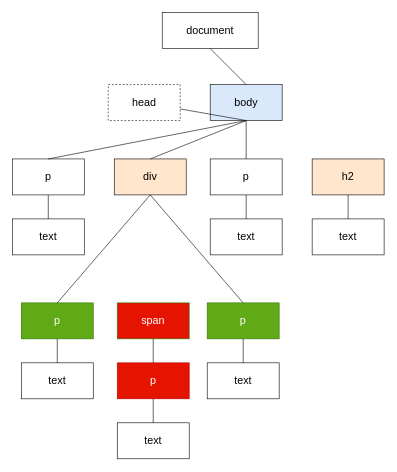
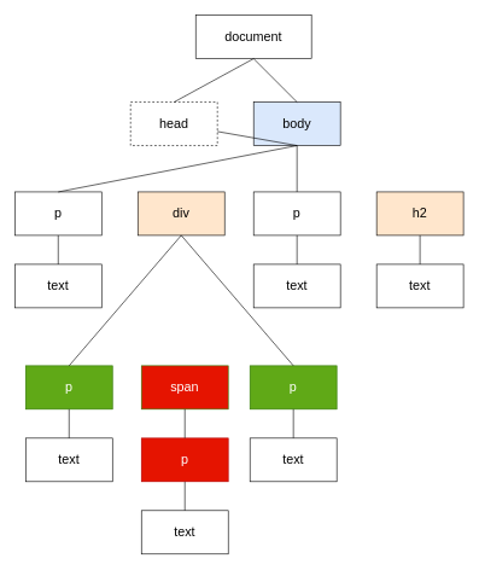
  <mxCell id="0" />
  <mxCell id="1" parent="0" />
  <mxCell id="2" value="document" style="rounded=0;whiteSpace=wrap;html=1;fontSize=18;" vertex="1" parent="1"><mxGeometry x="270" y="20" width="160" height="60" as="geometry" /></mxCell>
  <mxCell id="3" value="head" style="rounded=0;whiteSpace=wrap;html=1;fontSize=18;dashed=1;" vertex="1" parent="1"><mxGeometry x="180" y="140" width="120" height="60" as="geometry" /></mxCell>
  <mxCell id="4" value="body" style="rounded=0;whiteSpace=wrap;html=1;fontSize=18;fillColor=#dae8fc;" vertex="1" parent="1"><mxGeometry x="350" y="140" width="120" height="60" as="geometry" /></mxCell>
  <mxCell id="5" value="h2" style="rounded=0;whiteSpace=wrap;html=1;fontSize=18;fillColor=#ffe6cc;" vertex="1" parent="1"><mxGeometry x="520" y="264" width="120" height="60" as="geometry" /></mxCell>
  <mxCell id="6" value="text" style="rounded=0;whiteSpace=wrap;html=1;fontSize=18;" vertex="1" parent="1"><mxGeometry x="520" y="364" width="120" height="60" as="geometry" /></mxCell>
  <mxCell id="7" value="p" style="rounded=0;whiteSpace=wrap;html=1;fontSize=18;" vertex="1" parent="1"><mxGeometry x="350" y="264" width="120" height="60" as="geometry" /></mxCell>
  <mxCell id="8" value="div" style="rounded=0;whiteSpace=wrap;html=1;fontSize=18;fillColor=#ffe6cc;" vertex="1" parent="1"><mxGeometry x="190" y="264" width="120" height="60" as="geometry" /></mxCell>
  <mxCell id="9" value="text" style="rounded=0;whiteSpace=wrap;html=1;fontSize=18;" vertex="1" parent="1"><mxGeometry x="350" y="364" width="120" height="60" as="geometry" /></mxCell>
  <mxCell id="10" value="p" style="rounded=0;whiteSpace=wrap;html=1;fontSize=18;fillColor=#60a917;strokeColor=#2D7600;fontColor=#ffffff;" vertex="1" parent="1"><mxGeometry x="345" y="504" width="120" height="60" as="geometry" /></mxCell>
  <mxCell id="11" value="text" style="rounded=0;whiteSpace=wrap;html=1;fontSize=18;" vertex="1" parent="1"><mxGeometry x="345" y="604" width="120" height="60" as="geometry" /></mxCell>
  <mxCell id="12" value="span" style="rounded=0;whiteSpace=wrap;html=1;fontSize=18;fillColor=#e51400;strokeColor=#2D7600;fontColor=#ffffff;" vertex="1" parent="1"><mxGeometry x="195" y="504" width="120" height="60" as="geometry" /></mxCell>
  <mxCell id="13" value="p" style="rounded=0;whiteSpace=wrap;html=1;fontSize=18;fillColor=#e51400;strokeColor=#B20000;fontColor=#ffffff;" vertex="1" parent="1"><mxGeometry x="195" y="604" width="120" height="60" as="geometry" /></mxCell>
  <mxCell id="14" value="text" style="rounded=0;whiteSpace=wrap;html=1;fontSize=18;" vertex="1" parent="1"><mxGeometry x="195" y="704" width="120" height="60" as="geometry" /></mxCell>
  <mxCell id="15" value="p" style="rounded=0;whiteSpace=wrap;html=1;fontSize=18;fillColor=#60a917;strokeColor=#2D7600;fontColor=#ffffff;" vertex="1" parent="1"><mxGeometry x="35" y="504" width="120" height="60" as="geometry" /></mxCell>
  <mxCell id="16" value="text" style="rounded=0;whiteSpace=wrap;html=1;fontSize=18;" vertex="1" parent="1"><mxGeometry x="35" y="604" width="120" height="60" as="geometry" /></mxCell>
  <mxCell id="17" value="p" style="rounded=0;whiteSpace=wrap;html=1;fontSize=18;" vertex="1" parent="1"><mxGeometry x="20" y="264" width="120" height="60" as="geometry" /></mxCell>
  <mxCell id="18" value="text" style="rounded=0;whiteSpace=wrap;html=1;fontSize=18;" vertex="1" parent="1"><mxGeometry x="20" y="364" width="120" height="60" as="geometry" /></mxCell>
  <mxCell id="19" value="" style="endArrow=none;html=1;fontSize=18;entryX=0.5;entryY=1;entryDx=0;entryDy=0;" edge="1" parent="1" target="2"><mxGeometry width="50" height="50" relative="1" as="geometry"><mxPoint x="410" y="140" as="sourcePoint" /><mxPoint x="350" y="290" as="targetPoint" /></mxGeometry></mxCell>
+ <mxCell id="20" value="" style="endArrow=none;html=1;fontSize=18;entryX=0.5;entryY=1;entryDx=0;entryDy=0;exitX=0.5;exitY=0;exitDx=0;exitDy=0;" edge="1" parent="1" source="3" target="2"><mxGeometry width="50" height="50" relative="1" as="geometry"><mxPoint x="300" y="490" as="sourcePoint" /><mxPoint x="350" y="440" as="targetPoint" /></mxGeometry></mxCell>
  <mxCell id="21" value="" style="endArrow=none;html=1;fontSize=18;entryX=0.5;entryY=1;entryDx=0;entryDy=0;exitX=0.5;exitY=0;exitDx=0;exitDy=0;" edge="1" parent="1" source="17" target="4"><mxGeometry width="50" height="50" relative="1" as="geometry"><mxPoint x="300" y="494" as="sourcePoint" /><mxPoint x="350" y="444" as="targetPoint" /></mxGeometry></mxCell>
  <mxCell id="22" value="" style="endArrow=none;html=1;fontSize=18;entryX=0.5;entryY=1;entryDx=0;entryDy=0;exitX=0.5;exitY=0;exitDx=0;exitDy=0;" edge="1" parent="1" source="9" target="7"><mxGeometry width="50" height="50" relative="1" as="geometry"><mxPoint x="350" y="554" as="sourcePoint" /><mxPoint x="400" y="504" as="targetPoint" /></mxGeometry></mxCell>
- <mxCell id="23" value="" style="endArrow=none;html=1;fontSize=18;entryX=0.5;entryY=1;entryDx=0;entryDy=0;exitX=0.5;exitY=0;exitDx=0;exitDy=0;" edge="1" parent="1" source="8" target="4"><mxGeometry width="50" height="50" relative="1" as="geometry"><mxPoint x="350" y="574" as="sourcePoint" /><mxPoint x="400" y="524" as="targetPoint" /></mxGeometry></mxCell>
  <mxCell id="24" value="" style="endArrow=none;html=1;fontSize=18;entryX=0.5;entryY=1;entryDx=0;entryDy=0;exitX=0.5;exitY=0;exitDx=0;exitDy=0;" edge="1" parent="1" source="6" target="5"><mxGeometry width="50" height="50" relative="1" as="geometry"><mxPoint x="330" y="524" as="sourcePoint" /><mxPoint x="380" y="474" as="targetPoint" /></mxGeometry></mxCell>
  <mxCell id="25" value="" style="endArrow=none;html=1;fontSize=18;entryX=0.5;entryY=1;entryDx=0;entryDy=0;" edge="1" parent="1" target="4"><mxGeometry width="50" height="50" relative="1" as="geometry"><mxPoint x="410" y="264" as="sourcePoint" /><mxPoint x="430" y="514" as="targetPoint" /></mxGeometry></mxCell>
  <mxCell id="26" value="" style="endArrow=none;html=1;fontSize=18;exitX=0.5;exitY=1;exitDx=0;exitDy=0;" edge="1" parent="1" source="4" target="3"><mxGeometry width="50" height="50" relative="1" as="geometry"><mxPoint x="590" y="214" as="sourcePoint" /><mxPoint x="640" y="164" as="targetPoint" /></mxGeometry></mxCell>
  <mxCell id="27" value="" style="endArrow=none;html=1;fontSize=18;exitX=0.5;exitY=0;exitDx=0;exitDy=0;entryX=0.5;entryY=1;entryDx=0;entryDy=0;" edge="1" parent="1" source="15" target="8"><mxGeometry width="50" height="50" relative="1" as="geometry"><mxPoint x="385" y="1064" as="sourcePoint" /><mxPoint x="405" y="464" as="targetPoint" /></mxGeometry></mxCell>
  <mxCell id="28" value="" style="endArrow=none;html=1;fontSize=18;entryX=0.5;entryY=1;entryDx=0;entryDy=0;exitX=0.5;exitY=0;exitDx=0;exitDy=0;" edge="1" parent="1" source="11" target="10"><mxGeometry width="50" height="50" relative="1" as="geometry"><mxPoint x="445" y="964" as="sourcePoint" /><mxPoint x="435" y="764" as="targetPoint" /></mxGeometry></mxCell>
  <mxCell id="29" value="" style="endArrow=none;html=1;fontSize=18;entryX=0.5;entryY=1;entryDx=0;entryDy=0;" edge="1" parent="1" source="14" target="13"><mxGeometry width="50" height="50" relative="1" as="geometry"><mxPoint x="375" y="1044" as="sourcePoint" /><mxPoint x="365" y="844" as="targetPoint" /></mxGeometry></mxCell>
  <mxCell id="30" value="" style="endArrow=none;html=1;fontSize=18;exitX=0.5;exitY=0;exitDx=0;exitDy=0;" edge="1" parent="1" source="16"><mxGeometry width="50" height="50" relative="1" as="geometry"><mxPoint x="5" y="944" as="sourcePoint" /><mxPoint x="95" y="564" as="targetPoint" /></mxGeometry></mxCell>
  <mxCell id="31" value="" style="endArrow=none;html=1;fontSize=18;entryX=0.5;entryY=1;entryDx=0;entryDy=0;exitX=0.5;exitY=0;exitDx=0;exitDy=0;" edge="1" parent="1" source="18" target="17"><mxGeometry width="50" height="50" relative="1" as="geometry"><mxPoint x="-210" y="364" as="sourcePoint" /><mxPoint x="-190" y="614" as="targetPoint" /></mxGeometry></mxCell>
  <mxCell id="32" value="" style="endArrow=none;html=1;fontSize=18;entryX=0.5;entryY=1;entryDx=0;entryDy=0;exitX=0.5;exitY=0;exitDx=0;exitDy=0;" edge="1" parent="1" source="10" target="8"><mxGeometry width="50" height="50" relative="1" as="geometry"><mxPoint x="410" y="964" as="sourcePoint" /><mxPoint x="405" y="464" as="targetPoint" /></mxGeometry></mxCell>
  <mxCell id="33" value="" style="endArrow=none;html=1;fontSize=18;entryX=0.5;entryY=1;entryDx=0;entryDy=0;exitX=0.5;exitY=0;exitDx=0;exitDy=0;" edge="1" parent="1" source="13" target="12"><mxGeometry width="50" height="50" relative="1" as="geometry"><mxPoint x="355" y="1014" as="sourcePoint" /><mxPoint x="345" y="814" as="targetPoint" /></mxGeometry></mxCell>
